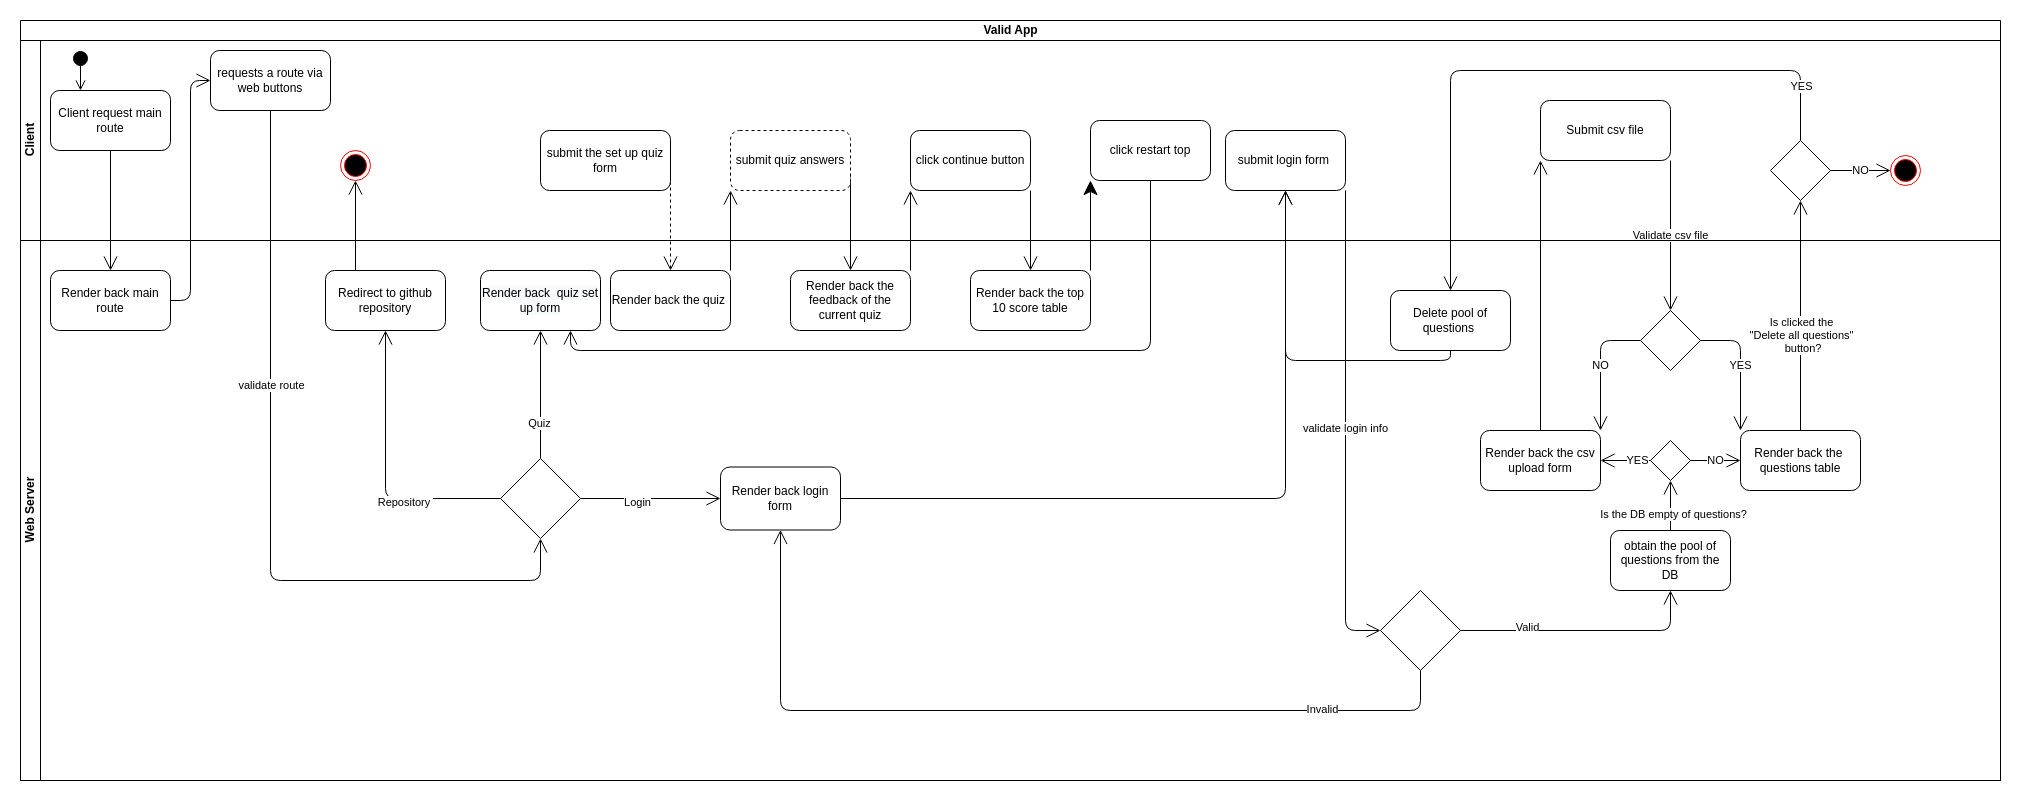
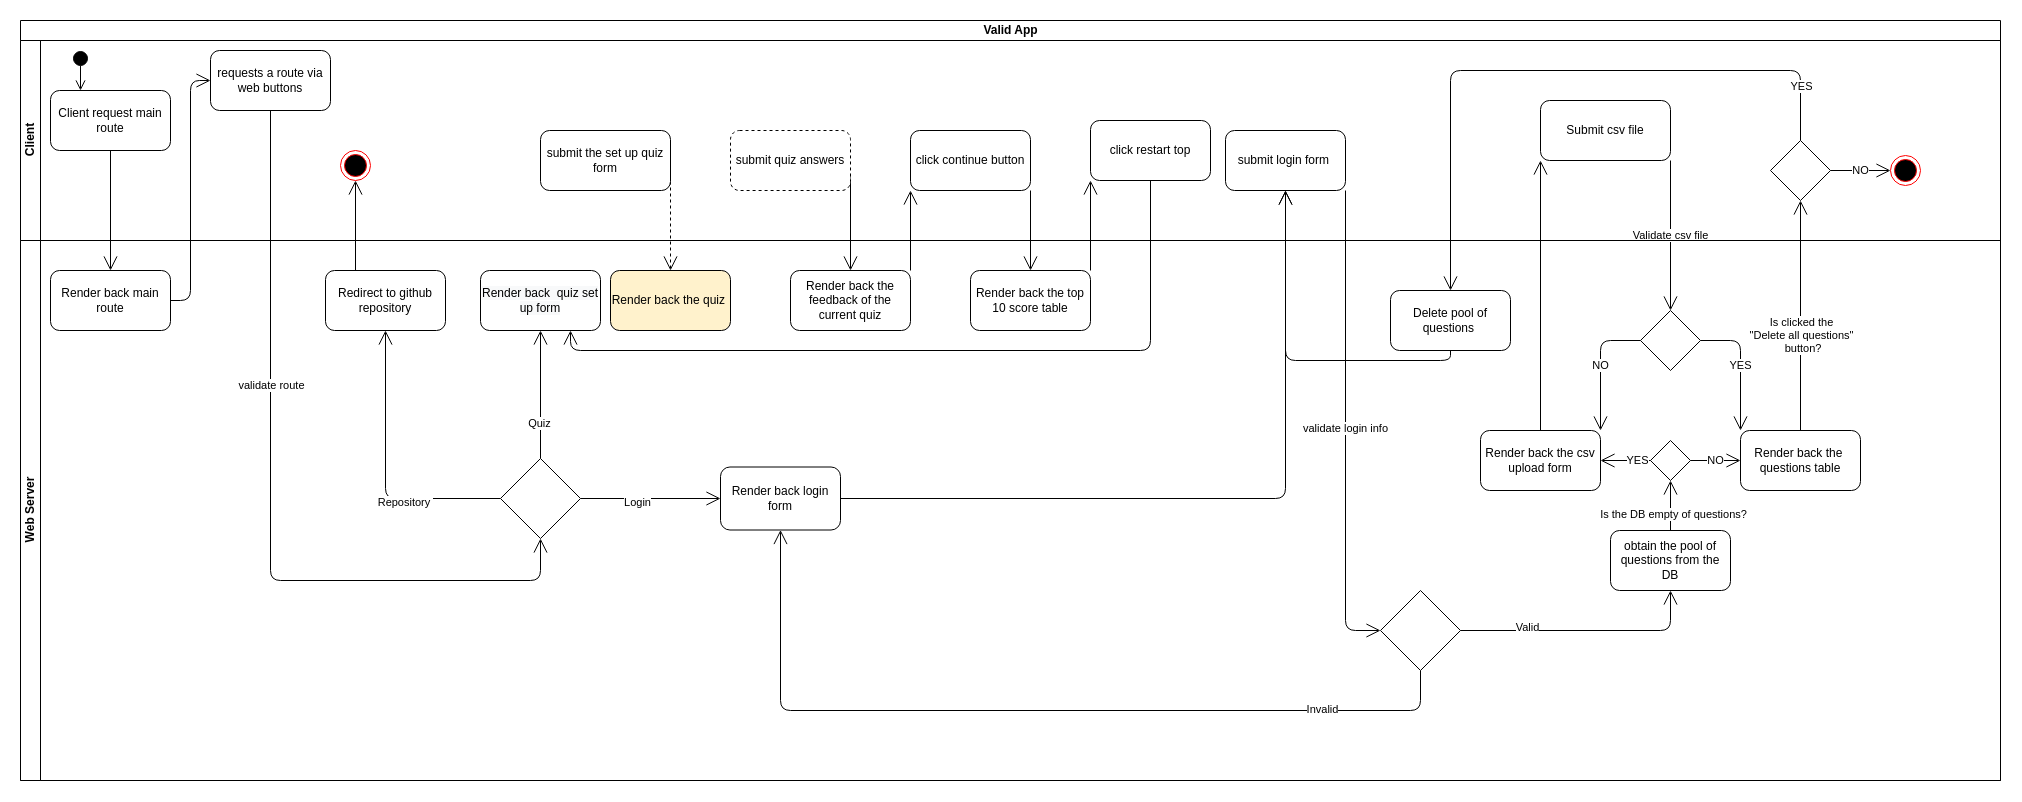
  <mxCell id="0" />
  <mxCell id="1" parent="0" />
  <mxCell id="2" value="Valid App" style="swimlane;html=1;childLayout=stackLayout;resizeParent=1;resizeParentMax=0;horizontal=1;startSize=20;horizontalStack=0;" vertex="1" parent="1"><mxGeometry x="20" y="20" width="1980" height="760" as="geometry" /></mxCell>
  <mxCell id="3" value="" style="endArrow=open;endFill=1;endSize=12;html=1;exitX=0.5;exitY=1;exitDx=0;exitDy=0;entryX=0.5;entryY=0;entryDx=0;entryDy=0;" edge="1" parent="2" source="28" target="37"><mxGeometry width="160" relative="1" as="geometry"><mxPoint x="40" y="160" as="sourcePoint" /><mxPoint x="90" y="170" as="targetPoint" /></mxGeometry></mxCell>
  <mxCell id="4" value="" style="endArrow=open;endFill=1;endSize=12;html=1;exitX=1;exitY=0.5;exitDx=0;exitDy=0;entryX=0;entryY=0.5;entryDx=0;entryDy=0;edgeStyle=orthogonalEdgeStyle;" edge="1" parent="2" source="37" target="23"><mxGeometry width="160" relative="1" as="geometry"><mxPoint x="390" y="310" as="sourcePoint" /><mxPoint x="220" y="80" as="targetPoint" /></mxGeometry></mxCell>
  <mxCell id="5" value="" style="endArrow=open;endFill=1;endSize=12;html=1;exitX=0.5;exitY=1;exitDx=0;exitDy=0;entryX=0;entryY=0.5;entryDx=0;entryDy=0;edgeStyle=orthogonalEdgeStyle;" edge="1" parent="2" source="23" target="49"><mxGeometry width="160" relative="1" as="geometry"><mxPoint x="380" y="220" as="sourcePoint" /><mxPoint x="540" y="220" as="targetPoint" /><Array as="points"><mxPoint x="250" y="560" /><mxPoint x="520" y="560" /></Array></mxGeometry></mxCell>
  <mxCell id="6" value="validate route" style="edgeLabel;html=1;align=center;verticalAlign=middle;resizable=0;points=[];" vertex="1" connectable="0" parent="5"><mxGeometry x="-0.3" relative="1" as="geometry"><mxPoint as="offset" /></mxGeometry></mxCell>
  <mxCell id="7" value="" style="endArrow=open;endFill=1;endSize=12;html=1;exitX=0.25;exitY=0;exitDx=0;exitDy=0;edgeStyle=orthogonalEdgeStyle;" edge="1" parent="2" source="38" target="32"><mxGeometry width="160" relative="1" as="geometry"><mxPoint x="550" y="285" as="sourcePoint" /><mxPoint x="710" y="285" as="targetPoint" /></mxGeometry></mxCell>
  <mxCell id="8" value="" style="endArrow=open;endFill=1;endSize=12;html=1;entryX=0.5;entryY=0;entryDx=0;entryDy=0;exitX=1;exitY=0.75;exitDx=0;exitDy=0;dashed=1;" edge="1" parent="2" source="29" target="46"><mxGeometry width="160" relative="1" as="geometry"><mxPoint x="690" y="310" as="sourcePoint" /><mxPoint x="850" y="310" as="targetPoint" /></mxGeometry></mxCell>
- <mxCell id="9" value="" style="endArrow=open;endFill=1;endSize=12;html=1;exitX=1;exitY=0;exitDx=0;exitDy=0;entryX=0;entryY=1;entryDx=0;entryDy=0;" edge="1" parent="2" source="46" target="33"><mxGeometry width="160" relative="1" as="geometry"><mxPoint x="690" y="330" as="sourcePoint" /><mxPoint x="850" y="330" as="targetPoint" /></mxGeometry></mxCell>
  <mxCell id="10" value="" style="endArrow=open;endFill=1;endSize=12;html=1;exitX=1;exitY=0.75;exitDx=0;exitDy=0;entryX=0.5;entryY=0;entryDx=0;entryDy=0;" edge="1" parent="2" source="33" target="47"><mxGeometry width="160" relative="1" as="geometry"><mxPoint x="580" y="270" as="sourcePoint" /><mxPoint x="830" y="240" as="targetPoint" /></mxGeometry></mxCell>
  <mxCell id="11" value="" style="endArrow=open;endFill=1;endSize=12;html=1;entryX=0;entryY=1;entryDx=0;entryDy=0;exitX=1;exitY=0;exitDx=0;exitDy=0;" edge="1" parent="2" source="47" target="30"><mxGeometry width="160" relative="1" as="geometry"><mxPoint x="800" y="260" as="sourcePoint" /><mxPoint x="960" y="260" as="targetPoint" /></mxGeometry></mxCell>
  <mxCell id="12" value="" style="endArrow=open;endFill=1;endSize=12;html=1;entryX=0.5;entryY=0;entryDx=0;entryDy=0;exitX=1;exitY=1;exitDx=0;exitDy=0;" edge="1" parent="2" source="30" target="36"><mxGeometry width="160" relative="1" as="geometry"><mxPoint x="1010" y="190" as="sourcePoint" /><mxPoint x="970" y="330" as="targetPoint" /></mxGeometry></mxCell>
- <mxCell id="13" value="" style="endArrow=classic;endFill=1;endSize=12;html=1;entryX=0;entryY=1;entryDx=0;entryDy=0;exitX=1;exitY=0;exitDx=0;exitDy=0;" edge="1" parent="2" source="36" target="31"><mxGeometry width="160" relative="1" as="geometry"><mxPoint x="950" y="200" as="sourcePoint" /><mxPoint x="1110" y="200" as="targetPoint" /></mxGeometry></mxCell>
+ <mxCell id="13" value="" style="endArrow=open;endFill=1;endSize=12;html=1;entryX=0;entryY=1;entryDx=0;entryDy=0;exitX=1;exitY=0;exitDx=0;exitDy=0;" edge="1" parent="2" source="36" target="31"><mxGeometry width="160" relative="1" as="geometry"><mxPoint x="950" y="200" as="sourcePoint" /><mxPoint x="1110" y="200" as="targetPoint" /></mxGeometry></mxCell>
  <mxCell id="14" value="" style="endArrow=open;endFill=1;endSize=12;html=1;exitX=0.5;exitY=1;exitDx=0;exitDy=0;entryX=0.75;entryY=1;entryDx=0;entryDy=0;edgeStyle=orthogonalEdgeStyle;" edge="1" parent="2" source="31" target="45"><mxGeometry width="160" relative="1" as="geometry"><mxPoint x="700" y="310" as="sourcePoint" /><mxPoint x="860" y="310" as="targetPoint" /><Array as="points"><mxPoint x="1130" y="330" /><mxPoint x="550" y="330" /></Array></mxGeometry></mxCell>
  <mxCell id="15" value="" style="endArrow=open;endFill=1;endSize=12;html=1;exitX=1;exitY=0.5;exitDx=0;exitDy=0;entryX=0.5;entryY=1;entryDx=0;entryDy=0;edgeStyle=orthogonalEdgeStyle;" edge="1" parent="2" source="50" target="25"><mxGeometry width="160" relative="1" as="geometry"><mxPoint x="1000" y="350" as="sourcePoint" /><mxPoint x="1160" y="350" as="targetPoint" /></mxGeometry></mxCell>
  <mxCell id="16" value="validate login info" style="endArrow=open;endFill=1;endSize=12;html=1;exitX=1;exitY=1;exitDx=0;exitDy=0;entryX=0;entryY=0.5;entryDx=0;entryDy=0;edgeStyle=orthogonalEdgeStyle;" edge="1" parent="2" source="25" target="53"><mxGeometry width="160" relative="1" as="geometry"><mxPoint x="1160" y="330" as="sourcePoint" /><mxPoint x="1320" y="330" as="targetPoint" /></mxGeometry></mxCell>
  <mxCell id="17" value="" style="endArrow=open;endFill=1;endSize=12;html=1;entryX=0;entryY=1;entryDx=0;entryDy=0;exitX=0.5;exitY=0;exitDx=0;exitDy=0;" edge="1" parent="2" source="56" target="24"><mxGeometry width="160" relative="1" as="geometry"><mxPoint x="1220" y="260" as="sourcePoint" /><mxPoint x="1380" y="260" as="targetPoint" /></mxGeometry></mxCell>
  <mxCell id="18" value="Validate csv file" style="endArrow=open;endFill=1;endSize=12;html=1;entryX=0.5;entryY=0;entryDx=0;entryDy=0;exitX=1;exitY=1;exitDx=0;exitDy=0;" edge="1" parent="2" source="24" target="54"><mxGeometry width="160" relative="1" as="geometry"><mxPoint x="1440" y="320" as="sourcePoint" /><mxPoint x="1600" y="320" as="targetPoint" /></mxGeometry></mxCell>
  <mxCell id="19" value="" style="endArrow=open;endFill=1;endSize=12;html=1;exitX=0.5;exitY=0;exitDx=0;exitDy=0;entryX=0.5;entryY=1;entryDx=0;entryDy=0;" edge="1" parent="2" source="58" target="27"><mxGeometry width="160" relative="1" as="geometry"><mxPoint x="1490" y="270" as="sourcePoint" /><mxPoint x="1770" y="170" as="targetPoint" /></mxGeometry></mxCell>
  <mxCell id="20" value="Is clicked the&lt;br&gt;&quot;Delete all questions&quot;&lt;br&gt;&amp;nbsp;button?" style="edgeLabel;html=1;align=center;verticalAlign=middle;resizable=0;points=[];" vertex="1" connectable="0" parent="19"><mxGeometry x="-0.165" relative="1" as="geometry"><mxPoint as="offset" /></mxGeometry></mxCell>
  <mxCell id="21" value="Client" style="swimlane;html=1;startSize=20;horizontal=0;" vertex="1" parent="2"><mxGeometry y="20" width="1980" height="200" as="geometry" /></mxCell>
  <mxCell id="22" value="" style="html=1;verticalAlign=bottom;startArrow=circle;startFill=1;endArrow=open;startSize=6;endSize=8;entryX=0.25;entryY=0;entryDx=0;entryDy=0;" edge="1" parent="21" target="28"><mxGeometry width="80" relative="1" as="geometry"><mxPoint x="60" y="10" as="sourcePoint" /><mxPoint x="60" y="50" as="targetPoint" /></mxGeometry></mxCell>
  <mxCell id="23" value="requests a route via web buttons" style="rounded=1;whiteSpace=wrap;html=1;" vertex="1" parent="21"><mxGeometry x="190" y="10" width="120" height="60" as="geometry" /></mxCell>
  <mxCell id="24" value="Submit csv file" style="rounded=1;whiteSpace=wrap;html=1;" vertex="1" parent="21"><mxGeometry x="1520" y="60" width="130" height="60" as="geometry" /></mxCell>
  <mxCell id="25" value="submit login form&amp;nbsp;" style="rounded=1;whiteSpace=wrap;html=1;" vertex="1" parent="21"><mxGeometry x="1205" y="90" width="120" height="60" as="geometry" /></mxCell>
  <mxCell id="26" value="" style="ellipse;html=1;shape=endState;fillColor=#000000;strokeColor=#ff0000;" vertex="1" parent="21"><mxGeometry x="1870" y="115" width="30" height="30" as="geometry" /></mxCell>
  <mxCell id="27" value="" style="rhombus;whiteSpace=wrap;html=1;" vertex="1" parent="21"><mxGeometry x="1750" y="100" width="60" height="60" as="geometry" /></mxCell>
  <mxCell id="28" value="Client request main&lt;br&gt;route" style="rounded=1;whiteSpace=wrap;html=1;" vertex="1" parent="21"><mxGeometry x="30" y="50" width="120" height="60" as="geometry" /></mxCell>
  <mxCell id="29" value="submit the set up quiz form" style="rounded=1;whiteSpace=wrap;html=1;" vertex="1" parent="21"><mxGeometry x="520" y="90" width="130" height="60" as="geometry" /></mxCell>
  <mxCell id="30" value="click continue button" style="rounded=1;whiteSpace=wrap;html=1;" vertex="1" parent="21"><mxGeometry x="890" y="90" width="120" height="60" as="geometry" /></mxCell>
  <mxCell id="31" value="click restart top" style="rounded=1;whiteSpace=wrap;html=1;" vertex="1" parent="21"><mxGeometry x="1070" y="80" width="120" height="60" as="geometry" /></mxCell>
  <mxCell id="32" value="" style="ellipse;html=1;shape=endState;fillColor=#000000;strokeColor=#ff0000;" vertex="1" parent="21"><mxGeometry x="320" y="110" width="30" height="30" as="geometry" /></mxCell>
  <mxCell id="33" value="submit quiz answers" style="rounded=1;whiteSpace=wrap;html=1;dashed=1;" vertex="1" parent="21"><mxGeometry x="710" y="90" width="120" height="60" as="geometry" /></mxCell>
  <mxCell id="34" value="NO" style="endArrow=open;endFill=1;endSize=12;html=1;entryX=0;entryY=0.5;entryDx=0;entryDy=0;exitX=1;exitY=0.5;exitDx=0;exitDy=0;" edge="1" parent="21" source="27" target="26"><mxGeometry width="160" relative="1" as="geometry"><mxPoint x="1410" y="250" as="sourcePoint" /><mxPoint x="1570" y="250" as="targetPoint" /></mxGeometry></mxCell>
  <mxCell id="35" value="Web Server" style="swimlane;html=1;startSize=20;horizontal=0;" vertex="1" parent="2"><mxGeometry y="220" width="1980" height="540" as="geometry" /></mxCell>
  <mxCell id="36" value="Render back the top 10 score table" style="rounded=1;whiteSpace=wrap;html=1;" vertex="1" parent="35"><mxGeometry x="950" y="30" width="120" height="60" as="geometry" /></mxCell>
  <mxCell id="37" value="Render back main route" style="rounded=1;whiteSpace=wrap;html=1;" vertex="1" parent="35"><mxGeometry x="30" y="30" width="120" height="60" as="geometry" /></mxCell>
  <mxCell id="38" value="Redirect to github repository" style="rounded=1;whiteSpace=wrap;html=1;" vertex="1" parent="35"><mxGeometry x="305" y="30" width="120" height="60" as="geometry" /></mxCell>
  <mxCell id="39" value="" style="endArrow=open;endFill=1;endSize=12;html=1;entryX=0.5;entryY=1;entryDx=0;entryDy=0;exitX=0.5;exitY=0;exitDx=0;exitDy=0;edgeStyle=orthogonalEdgeStyle;" edge="1" parent="35" source="49" target="38"><mxGeometry width="160" relative="1" as="geometry"><mxPoint x="557.5" y="155" as="sourcePoint" /><mxPoint x="372.5" y="150" as="targetPoint" /></mxGeometry></mxCell>
  <mxCell id="40" value="Repository&amp;nbsp;" style="edgeLabel;html=1;align=center;verticalAlign=middle;resizable=0;points=[];" vertex="1" connectable="0" parent="39"><mxGeometry x="-0.32" y="3" relative="1" as="geometry"><mxPoint as="offset" /></mxGeometry></mxCell>
  <mxCell id="41" value="" style="endArrow=open;endFill=1;endSize=12;html=1;entryX=0.5;entryY=1;entryDx=0;entryDy=0;exitX=1;exitY=0.5;exitDx=0;exitDy=0;edgeStyle=orthogonalEdgeStyle;" edge="1" parent="35" source="49" target="45"><mxGeometry width="160" relative="1" as="geometry"><mxPoint x="577.5" y="235" as="sourcePoint" /><mxPoint x="507.5" y="130" as="targetPoint" /></mxGeometry></mxCell>
  <mxCell id="42" value="Quiz" style="edgeLabel;html=1;align=center;verticalAlign=middle;resizable=0;points=[];" vertex="1" connectable="0" parent="41"><mxGeometry x="-0.445" y="2" relative="1" as="geometry"><mxPoint as="offset" /></mxGeometry></mxCell>
  <mxCell id="43" value="" style="endArrow=open;endFill=1;endSize=12;html=1;entryX=0;entryY=0.5;entryDx=0;entryDy=0;exitX=0.5;exitY=1;exitDx=0;exitDy=0;edgeStyle=orthogonalEdgeStyle;" edge="1" parent="35" source="49" target="50"><mxGeometry width="160" relative="1" as="geometry"><mxPoint x="577.5" y="235" as="sourcePoint" /><mxPoint x="587.5" y="335" as="targetPoint" /></mxGeometry></mxCell>
  <mxCell id="44" value="Login" style="edgeLabel;html=1;align=center;verticalAlign=middle;resizable=0;points=[];" vertex="1" connectable="0" parent="43"><mxGeometry x="-0.198" y="-3" relative="1" as="geometry"><mxPoint as="offset" /></mxGeometry></mxCell>
  <mxCell id="45" value="&#10;&#10;&lt;span style=&quot;color: rgb(0, 0, 0); font-family: helvetica; font-size: 12px; font-style: normal; font-weight: 400; letter-spacing: normal; text-align: center; text-indent: 0px; text-transform: none; word-spacing: 0px; background-color: rgb(248, 249, 250); display: inline; float: none;&quot;&gt;Render back&amp;nbsp; quiz set up form&lt;/span&gt;&#10;&#10;" style="rounded=1;whiteSpace=wrap;html=1;" vertex="1" parent="35"><mxGeometry x="460" y="30" width="120" height="60" as="geometry" /></mxCell>
- <mxCell id="46" value="Render back the quiz&amp;nbsp;" style="rounded=1;whiteSpace=wrap;html=1;" vertex="1" parent="35"><mxGeometry x="590" y="30" width="120" height="60" as="geometry" /></mxCell>
+ <mxCell id="46" value="Render back the quiz&amp;nbsp;" style="rounded=1;whiteSpace=wrap;html=1;fillColor=#fff2cc;" vertex="1" parent="35"><mxGeometry x="590" y="30" width="120" height="60" as="geometry" /></mxCell>
  <mxCell id="47" value="Render back the feedback of the current quiz" style="rounded=1;whiteSpace=wrap;html=1;" vertex="1" parent="35"><mxGeometry x="770" y="30" width="120" height="60" as="geometry" /></mxCell>
  <mxCell id="48" value="Delete pool of questions&amp;nbsp;" style="rounded=1;whiteSpace=wrap;html=1;" vertex="1" parent="35"><mxGeometry x="1370" y="50" width="120" height="60" as="geometry" /></mxCell>
  <mxCell id="49" value="" style="rhombus;whiteSpace=wrap;html=1;rotation=-90;" vertex="1" parent="35"><mxGeometry x="480" y="218" width="80" height="80" as="geometry" /></mxCell>
  <mxCell id="50" value="Render back login form" style="rounded=1;whiteSpace=wrap;html=1;" vertex="1" parent="35"><mxGeometry x="700" y="226.5" width="120" height="63" as="geometry" /></mxCell>
  <mxCell id="51" value="" style="endArrow=open;endFill=1;endSize=12;html=1;entryX=0.5;entryY=1;entryDx=0;entryDy=0;exitX=0.5;exitY=1;exitDx=0;exitDy=0;edgeStyle=orthogonalEdgeStyle;" edge="1" parent="35" source="53" target="50"><mxGeometry width="160" relative="1" as="geometry"><mxPoint x="1050" y="240" as="sourcePoint" /><mxPoint x="1210" y="240" as="targetPoint" /><Array as="points"><mxPoint x="1400" y="470" /><mxPoint x="760" y="470" /></Array></mxGeometry></mxCell>
  <mxCell id="52" value="Invalid" style="edgeLabel;html=1;align=center;verticalAlign=middle;resizable=0;points=[];" vertex="1" connectable="0" parent="51"><mxGeometry x="-0.677" y="-2" relative="1" as="geometry"><mxPoint as="offset" /></mxGeometry></mxCell>
  <mxCell id="53" value="" style="rhombus;whiteSpace=wrap;html=1;" vertex="1" parent="35"><mxGeometry x="1360" y="350" width="80" height="80" as="geometry" /></mxCell>
  <mxCell id="54" value="" style="rhombus;whiteSpace=wrap;html=1;" vertex="1" parent="35"><mxGeometry x="1620" y="70" width="60" height="60" as="geometry" /></mxCell>
  <mxCell id="55" value="YES" style="endArrow=open;endFill=1;endSize=12;html=1;exitX=1;exitY=0.5;exitDx=0;exitDy=0;entryX=0;entryY=0;entryDx=0;entryDy=0;edgeStyle=orthogonalEdgeStyle;" edge="1" parent="35" source="54" target="58"><mxGeometry width="160" relative="1" as="geometry"><mxPoint x="1740" y="105" as="sourcePoint" /><mxPoint x="1700" y="200" as="targetPoint" /></mxGeometry></mxCell>
  <mxCell id="56" value="Render back the csv upload form" style="rounded=1;whiteSpace=wrap;html=1;" vertex="1" parent="35"><mxGeometry x="1460" y="190" width="120" height="60" as="geometry" /></mxCell>
  <mxCell id="57" value="" style="rhombus;whiteSpace=wrap;html=1;" vertex="1" parent="35"><mxGeometry x="1630" y="200" width="40" height="40" as="geometry" /></mxCell>
  <mxCell id="58" value="Render back the&amp;nbsp; questions table" style="rounded=1;whiteSpace=wrap;html=1;" vertex="1" parent="35"><mxGeometry x="1720" y="190" width="120" height="60" as="geometry" /></mxCell>
  <mxCell id="59" value="obtain the pool of questions from the DB" style="rounded=1;whiteSpace=wrap;html=1;" vertex="1" parent="35"><mxGeometry x="1590" y="290" width="120" height="60" as="geometry" /></mxCell>
  <mxCell id="60" value="" style="endArrow=open;endFill=1;endSize=12;html=1;entryX=0.5;entryY=1;entryDx=0;entryDy=0;exitX=1;exitY=0.5;exitDx=0;exitDy=0;edgeStyle=orthogonalEdgeStyle;" edge="1" parent="35" source="53" target="59"><mxGeometry width="160" relative="1" as="geometry"><mxPoint x="1530" y="390" as="sourcePoint" /><mxPoint x="1500" y="350" as="targetPoint" /></mxGeometry></mxCell>
  <mxCell id="61" value="Valid" style="edgeLabel;html=1;align=center;verticalAlign=middle;resizable=0;points=[];" vertex="1" connectable="0" parent="60"><mxGeometry x="-0.475" y="4" relative="1" as="geometry"><mxPoint as="offset" /></mxGeometry></mxCell>
  <mxCell id="62" value="" style="endArrow=open;endFill=1;endSize=12;html=1;entryX=0.5;entryY=1;entryDx=0;entryDy=0;exitX=0.5;exitY=0;exitDx=0;exitDy=0;" edge="1" parent="35" source="59" target="57"><mxGeometry width="160" relative="1" as="geometry"><mxPoint x="1370" y="250" as="sourcePoint" /><mxPoint x="1530" y="250" as="targetPoint" /></mxGeometry></mxCell>
  <mxCell id="63" value="Is the DB empty of questions?" style="edgeLabel;html=1;align=center;verticalAlign=middle;resizable=0;points=[];" vertex="1" connectable="0" parent="62"><mxGeometry x="-0.32" y="-2" relative="1" as="geometry"><mxPoint as="offset" /></mxGeometry></mxCell>
  <mxCell id="64" value="NO" style="endArrow=open;endFill=1;endSize=12;html=1;entryX=0;entryY=0.5;entryDx=0;entryDy=0;exitX=1;exitY=0.5;exitDx=0;exitDy=0;" edge="1" parent="35" source="57" target="58"><mxGeometry width="160" relative="1" as="geometry"><mxPoint x="1370" y="250" as="sourcePoint" /><mxPoint x="1530" y="250" as="targetPoint" /></mxGeometry></mxCell>
  <mxCell id="65" value="" style="endArrow=open;endFill=1;endSize=12;html=1;exitX=0;exitY=0.5;exitDx=0;exitDy=0;entryX=1;entryY=0.5;entryDx=0;entryDy=0;" edge="1" parent="35" source="57" target="56"><mxGeometry width="160" relative="1" as="geometry"><mxPoint x="1370" y="250" as="sourcePoint" /><mxPoint x="1590" y="220" as="targetPoint" /></mxGeometry></mxCell>
  <mxCell id="66" value="YES" style="edgeLabel;html=1;align=center;verticalAlign=middle;resizable=0;points=[];" vertex="1" connectable="0" parent="65"><mxGeometry x="-0.44" y="-1" relative="1" as="geometry"><mxPoint as="offset" /></mxGeometry></mxCell>
  <mxCell id="67" value="NO" style="endArrow=open;endFill=1;endSize=12;html=1;exitX=0;exitY=0.5;exitDx=0;exitDy=0;entryX=1;entryY=0;entryDx=0;entryDy=0;edgeStyle=orthogonalEdgeStyle;" edge="1" parent="35" source="54" target="56"><mxGeometry width="160" relative="1" as="geometry"><mxPoint x="1450" y="210" as="sourcePoint" /><mxPoint x="1610" y="210" as="targetPoint" /></mxGeometry></mxCell>
  <mxCell id="68" value="" style="endArrow=open;endFill=1;endSize=12;html=1;exitX=0.5;exitY=1;exitDx=0;exitDy=0;edgeStyle=orthogonalEdgeStyle;" edge="1" parent="35" source="48" target="25"><mxGeometry width="160" relative="1" as="geometry"><mxPoint x="1410" y="170" as="sourcePoint" /><mxPoint x="1570" y="170" as="targetPoint" /></mxGeometry></mxCell>
  <mxCell id="69" value="" style="endArrow=open;endFill=1;endSize=12;html=1;entryX=0.5;entryY=0;entryDx=0;entryDy=0;exitX=0.5;exitY=0;exitDx=0;exitDy=0;edgeStyle=orthogonalEdgeStyle;" edge="1" parent="2" source="27" target="48"><mxGeometry width="160" relative="1" as="geometry"><mxPoint x="1510" y="270" as="sourcePoint" /><mxPoint x="1670" y="270" as="targetPoint" /><Array as="points"><mxPoint x="1780" y="50" /><mxPoint x="1430" y="50" /></Array></mxGeometry></mxCell>
  <mxCell id="70" value="YES" style="edgeLabel;html=1;align=center;verticalAlign=middle;resizable=0;points=[];" vertex="1" connectable="0" parent="69"><mxGeometry x="-0.828" relative="1" as="geometry"><mxPoint as="offset" /></mxGeometry></mxCell>
